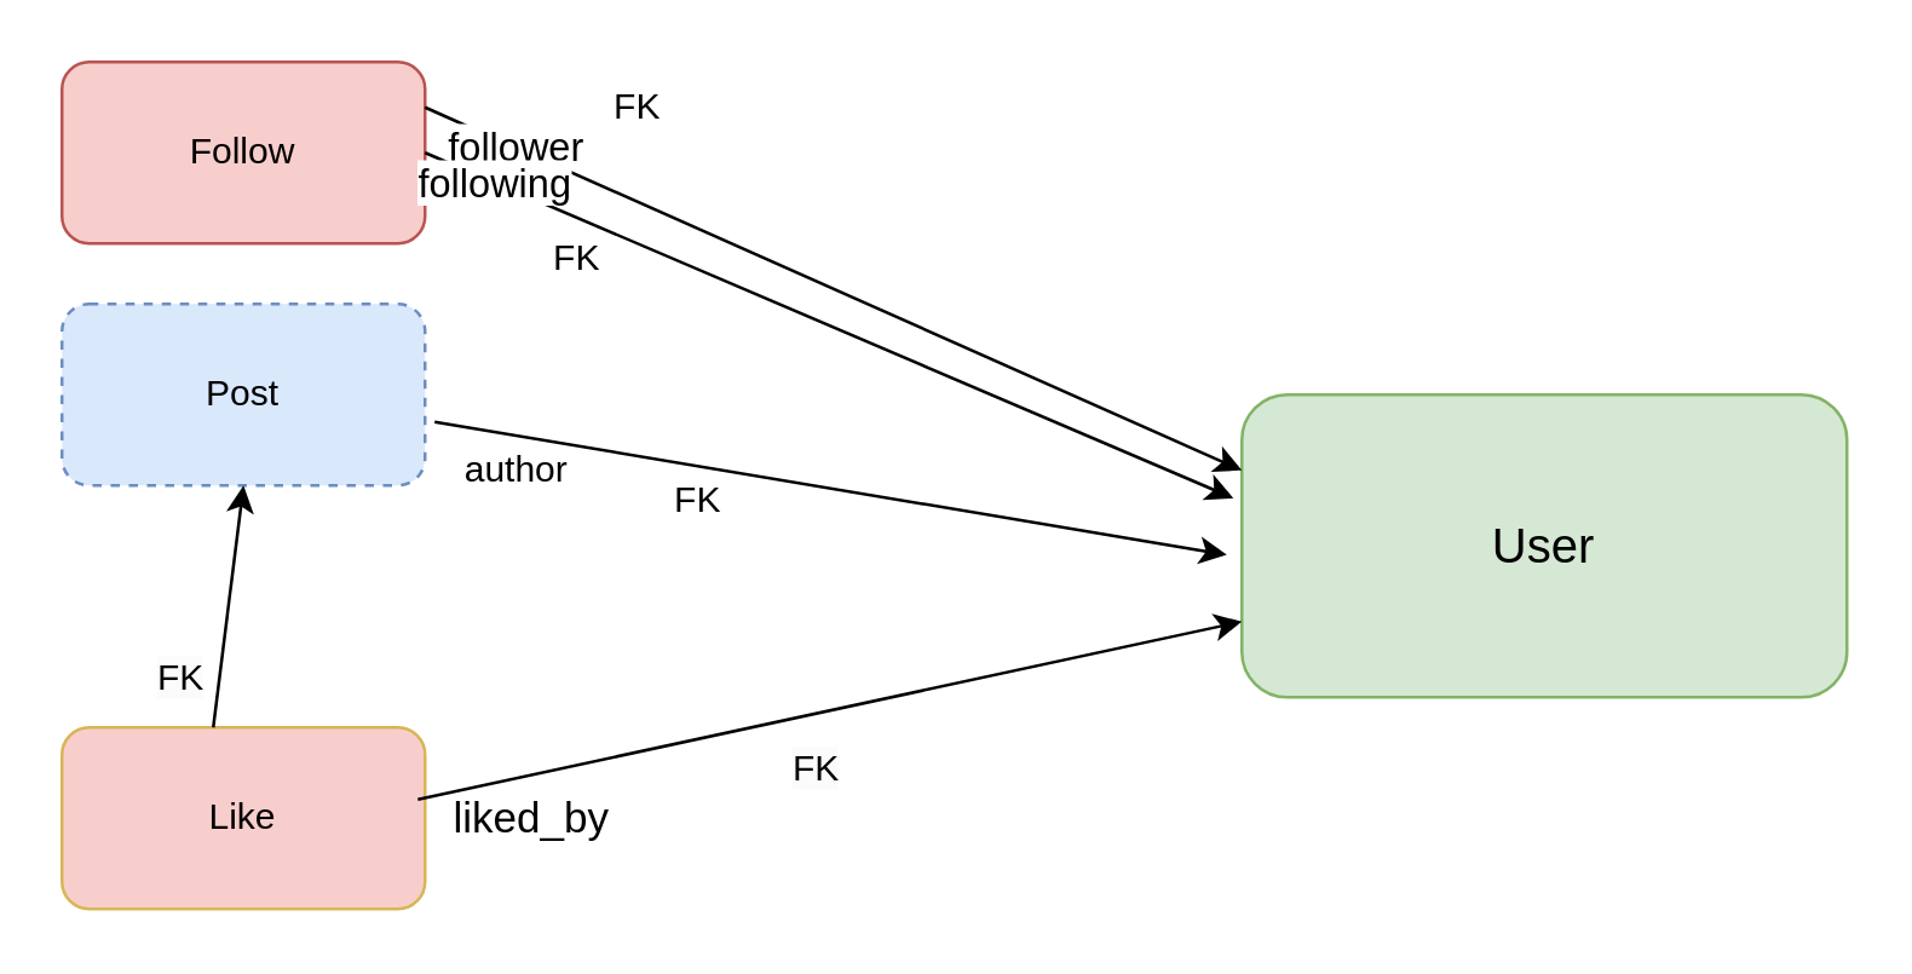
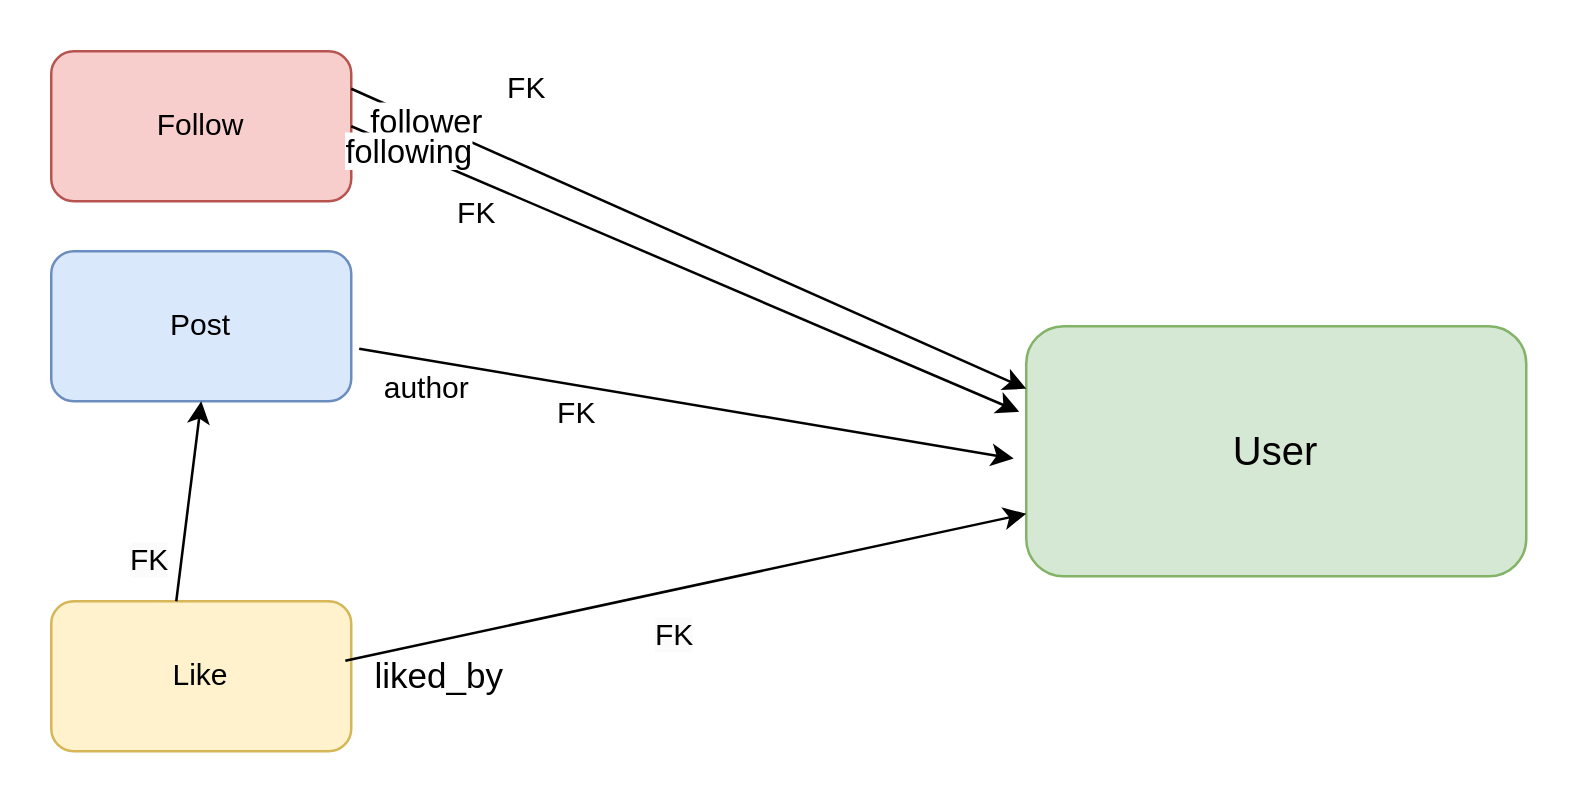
  <mxCell id="0" />
  <mxCell id="1" parent="0" />
  <mxCell id="2" value="User" style="rounded=1;whiteSpace=wrap;html=1;fillColor=#d5e8d4;strokeColor=#82b366;fontSize=16;" parent="1" vertex="1"><mxGeometry x="410" y="130" width="200" height="100" as="geometry" /></mxCell>
  <mxCell id="3" value="Follow" style="rounded=1;whiteSpace=wrap;html=1;fillColor=#f8cecc;strokeColor=#b85450;" parent="1" vertex="1"><mxGeometry x="20" y="20" width="120" height="60" as="geometry" /></mxCell>
  <mxCell id="4" value="FK" style="text;html=1;align=center;verticalAlign=middle;resizable=0;points=[];autosize=1;strokeColor=none;fillColor=none;" parent="1" vertex="1"><mxGeometry x="170" y="70" width="40" height="30" as="geometry" /></mxCell>
  <mxCell id="5" value="FK" style="text;html=1;align=center;verticalAlign=middle;resizable=0;points=[];autosize=1;strokeColor=none;fillColor=none;" parent="1" vertex="1"><mxGeometry x="190" y="20" width="40" height="30" as="geometry" /></mxCell>
- <mxCell id="6" value="Post" style="rounded=1;whiteSpace=wrap;html=1;fillColor=#dae8fc;strokeColor=#6c8ebf;dashed=1;" vertex="1" parent="1"><mxGeometry x="20" y="100" width="120" height="60" as="geometry" /></mxCell>
+ <mxCell id="6" value="Post" style="rounded=1;whiteSpace=wrap;html=1;fillColor=#dae8fc;strokeColor=#6c8ebf;" vertex="1" parent="1"><mxGeometry x="20" y="100" width="120" height="60" as="geometry" /></mxCell>
  <mxCell id="7" value="" style="endArrow=classic;html=1;rounded=0;entryX=0;entryY=0.25;entryDx=0;entryDy=0;exitX=1;exitY=0.25;exitDx=0;exitDy=0;" edge="1" parent="1" source="3" target="2"><mxGeometry width="50" height="50" relative="1" as="geometry"><mxPoint x="140" y="20" as="sourcePoint" /><mxPoint x="190" y="-30" as="targetPoint" /></mxGeometry></mxCell>
  <mxCell id="8" value="&lt;font style=&quot;font-size: 13px;&quot;&gt;follower&lt;/font&gt;" style="edgeLabel;html=1;align=center;verticalAlign=middle;resizable=0;points=[];" vertex="1" connectable="0" parent="7"><mxGeometry x="-0.777" y="1" relative="1" as="geometry"><mxPoint x="-1" as="offset" /></mxGeometry></mxCell>
  <mxCell id="9" value="" style="endArrow=classic;html=1;rounded=0;entryX=-0.014;entryY=0.342;entryDx=0;entryDy=0;exitX=1;exitY=0.75;exitDx=0;exitDy=0;entryPerimeter=0;" edge="1" parent="1" target="2"><mxGeometry width="50" height="50" relative="1" as="geometry"><mxPoint x="140" y="50" as="sourcePoint" /><mxPoint x="320" y="120" as="targetPoint" /></mxGeometry></mxCell>
  <mxCell id="10" value="&lt;font style=&quot;font-size: 13px;&quot;&gt;following&lt;/font&gt;" style="edgeLabel;html=1;align=center;verticalAlign=middle;resizable=0;points=[];" vertex="1" connectable="0" parent="9"><mxGeometry x="-0.831" relative="1" as="geometry"><mxPoint as="offset" /></mxGeometry></mxCell>
  <mxCell id="11" value="author" style="text;html=1;align=center;verticalAlign=middle;resizable=0;points=[];autosize=1;strokeColor=none;fillColor=none;" vertex="1" parent="1"><mxGeometry x="140" y="140" width="60" height="30" as="geometry" /></mxCell>
  <mxCell id="12" value="" style="endArrow=classic;html=1;rounded=0;entryX=-0.012;entryY=0.886;entryDx=0;entryDy=0;entryPerimeter=0;exitX=0.053;exitY=-0.033;exitDx=0;exitDy=0;exitPerimeter=0;" edge="1" parent="1" source="11"><mxGeometry width="50" height="50" relative="1" as="geometry"><mxPoint x="155" y="177.07" as="sourcePoint" /><mxPoint x="405" y="182.93" as="targetPoint" /></mxGeometry></mxCell>
  <mxCell id="13" value="FK" style="text;html=1;align=center;verticalAlign=middle;resizable=0;points=[];autosize=1;strokeColor=none;fillColor=none;" vertex="1" parent="1"><mxGeometry x="210" y="150" width="40" height="30" as="geometry" /></mxCell>
- <mxCell id="14" value="Like" style="rounded=1;whiteSpace=wrap;html=1;fillColor=#f8cecc;strokeColor=#d6b656;" vertex="1" parent="1"><mxGeometry x="20" y="240" width="120" height="60" as="geometry" /></mxCell>
+ <mxCell id="14" value="Like" style="rounded=1;whiteSpace=wrap;html=1;fillColor=#fff2cc;strokeColor=#d6b656;" vertex="1" parent="1"><mxGeometry x="20" y="240" width="120" height="60" as="geometry" /></mxCell>
  <mxCell id="15" value="" style="endArrow=classic;html=1;rounded=0;entryX=0.5;entryY=1;entryDx=0;entryDy=0;" edge="1" parent="1" target="6"><mxGeometry width="50" height="50" relative="1" as="geometry"><mxPoint x="70" y="240" as="sourcePoint" /><mxPoint x="120" y="190" as="targetPoint" /></mxGeometry></mxCell>
  <mxCell id="16" value="&lt;span style=&quot;color: rgb(0, 0, 0); font-family: Helvetica; font-size: 12px; font-style: normal; font-variant-ligatures: normal; font-variant-caps: normal; font-weight: 400; letter-spacing: normal; orphans: 2; text-align: center; text-indent: 0px; text-transform: none; widows: 2; word-spacing: 0px; -webkit-text-stroke-width: 0px; white-space: nowrap; background-color: rgb(251, 251, 251); text-decoration-thickness: initial; text-decoration-style: initial; text-decoration-color: initial; display: inline !important; float: none;&quot;&gt;FK&lt;/span&gt;" style="text;whiteSpace=wrap;html=1;" vertex="1" parent="1"><mxGeometry x="50" y="210" width="20" height="30" as="geometry" /></mxCell>
  <mxCell id="17" value="&lt;font style=&quot;font-size: 14px;&quot;&gt;liked_by&lt;/font&gt;" style="text;html=1;align=center;verticalAlign=middle;resizable=0;points=[];autosize=1;strokeColor=none;fillColor=none;" vertex="1" parent="1"><mxGeometry x="140" y="255" width="70" height="30" as="geometry" /></mxCell>
  <mxCell id="18" value="" style="endArrow=classic;html=1;rounded=0;exitX=-0.034;exitY=0.293;exitDx=0;exitDy=0;exitPerimeter=0;entryX=0;entryY=0.75;entryDx=0;entryDy=0;" edge="1" parent="1" source="17" target="2"><mxGeometry width="50" height="50" relative="1" as="geometry"><mxPoint x="205" y="280" as="sourcePoint" /><mxPoint x="350" y="170" as="targetPoint" /></mxGeometry></mxCell>
  <mxCell id="19" value="&lt;span style=&quot;color: rgb(0, 0, 0); font-family: Helvetica; font-size: 12px; font-style: normal; font-variant-ligatures: normal; font-variant-caps: normal; font-weight: 400; letter-spacing: normal; orphans: 2; text-align: center; text-indent: 0px; text-transform: none; widows: 2; word-spacing: 0px; -webkit-text-stroke-width: 0px; white-space: nowrap; background-color: rgb(251, 251, 251); text-decoration-thickness: initial; text-decoration-style: initial; text-decoration-color: initial; display: inline !important; float: none;&quot;&gt;FK&lt;/span&gt;" style="text;whiteSpace=wrap;html=1;" vertex="1" parent="1"><mxGeometry x="260" y="240" width="40" height="20" as="geometry" /></mxCell>
